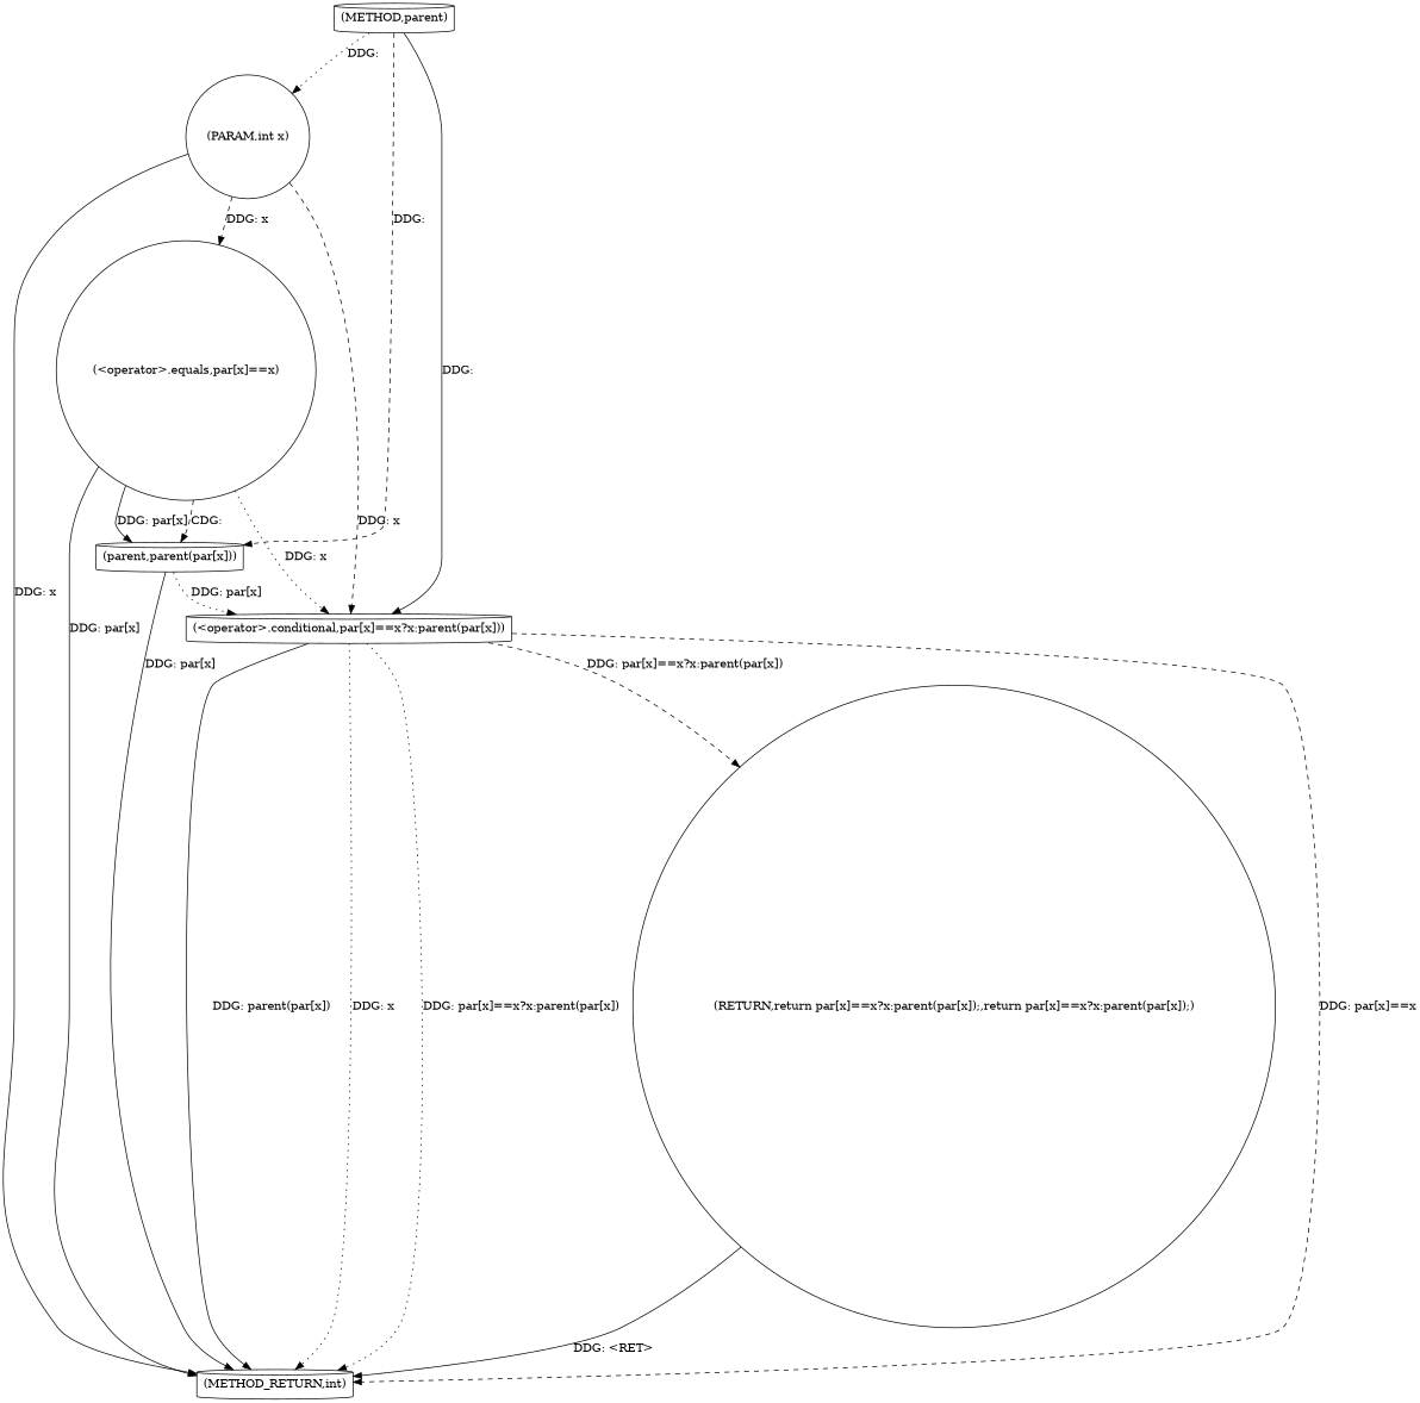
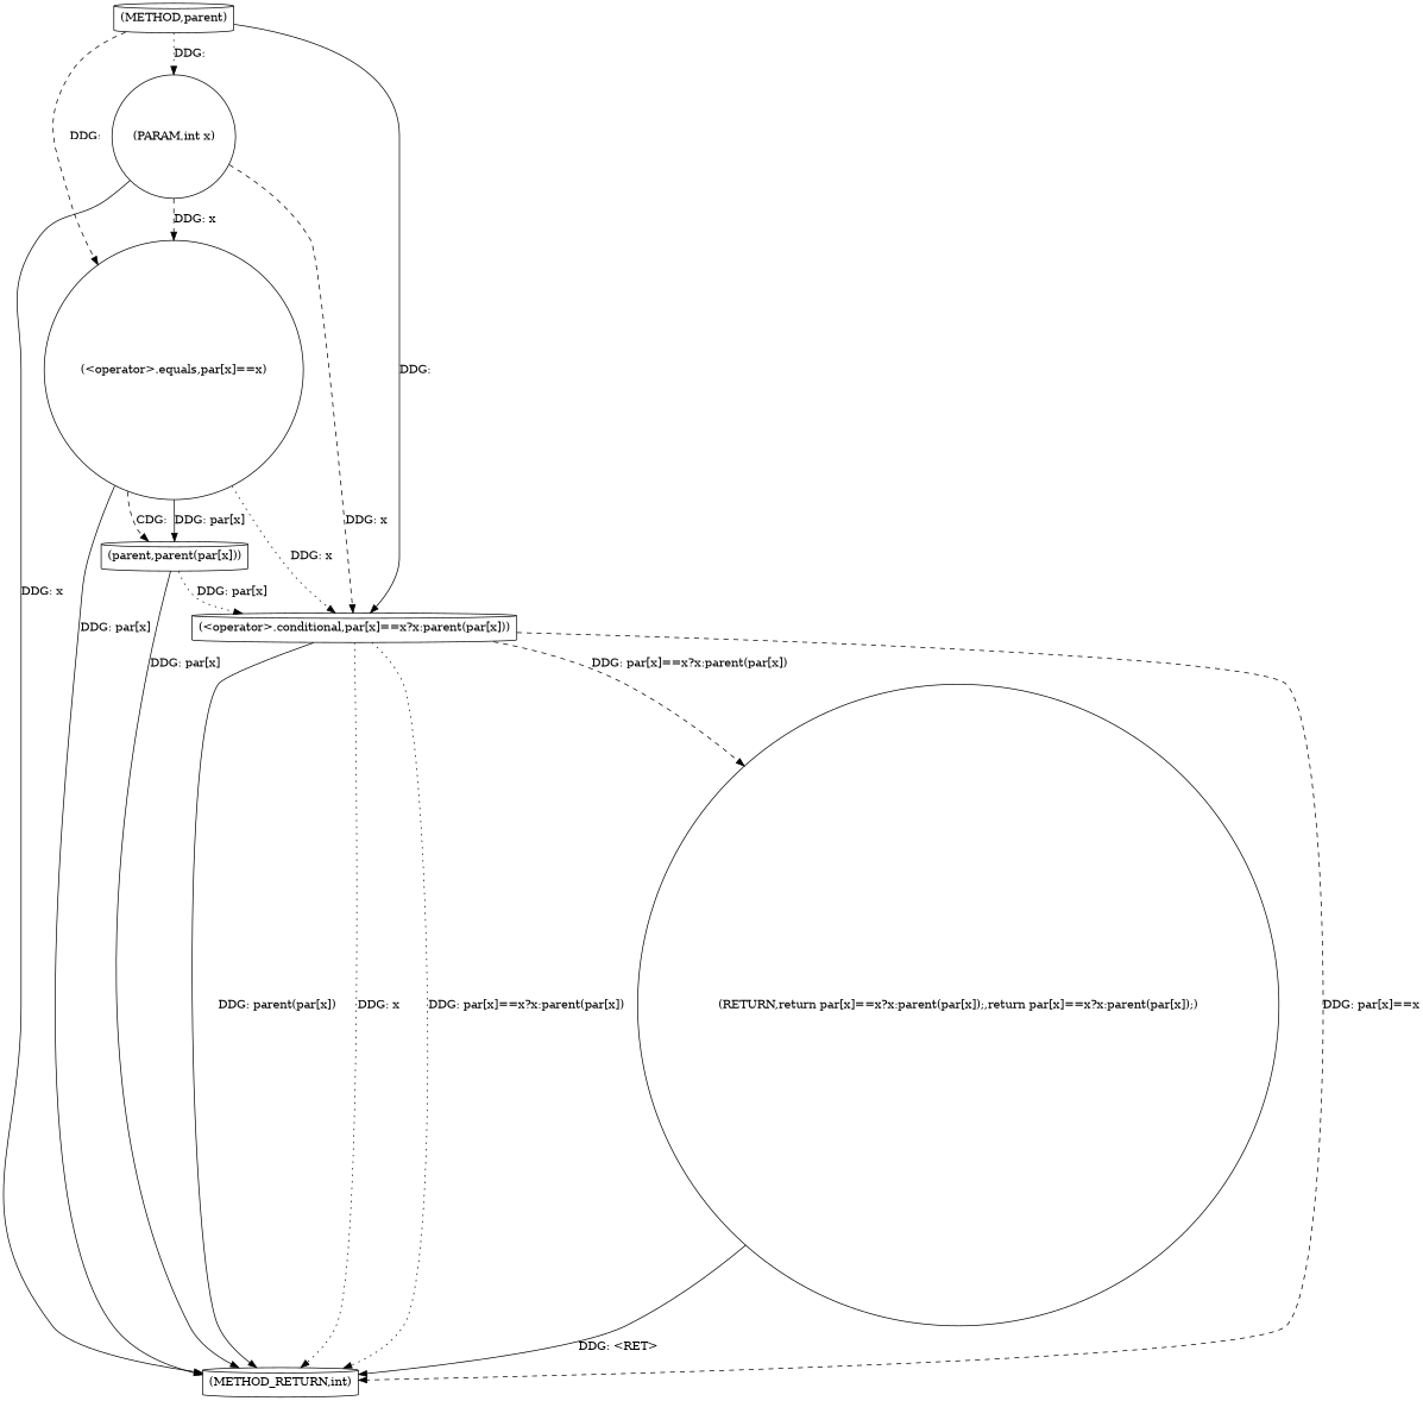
  digraph {
    node [shape=cylinder]
    edge [style=solid]
    n1 [label="(METHOD,parent)"]
    n2 [label="(PARAM,int x)" shape=circle]
    n3 [label="(<operator>.conditional,par[x]==x?x:parent(par[x]))"]
    n4 [label="(<operator>.equals,par[x]==x)" shape=circle]
    n5 [label="(METHOD_RETURN,int)"]
    n6 [label="(RETURN,return par[x]==x?x:parent(par[x]);,return par[x]==x?x:parent(par[x]);)" shape=circle]
    n7 [label="(parent,parent(par[x]))"]
    n1 -> n2 [label="DDG: " style=dotted]
    n1 -> n3 [label="DDG: "]
-   n1 -> n7 [label="DDG: " style=dashed]
+   n1 -> n4 [label="DDG: " style=dashed]
    n2 -> n3 [label="DDG: x" style=dashed]
    n2 -> n4 [label="DDG: x" style=dashed]
    n2 -> n5 [label="DDG: x"]
    n3 -> n5 [label="DDG: par[x]==x" style=dashed]
    n3 -> n5 [label="DDG: parent(par[x])"]
    n3 -> n5 [label="DDG: x" style=dotted]
    n3 -> n5 [label="DDG: par[x]==x?x:parent(par[x])" style=dotted]
    n3 -> n6 [label="DDG: par[x]==x?x:parent(par[x])" style=dashed]
    n4 -> n3 [label="DDG: x" style=dotted]
    n4 -> n5 [label="DDG: par[x]"]
    n4 -> n7 [label="DDG: par[x]"]
    n4 -> n7 [label="CDG: " style=dashed]
    n6 -> n5 [label="DDG: <RET>"]
    n7 -> n3 [label="DDG: par[x]" style=dotted]
    n7 -> n5 [label="DDG: par[x]"]
  }
